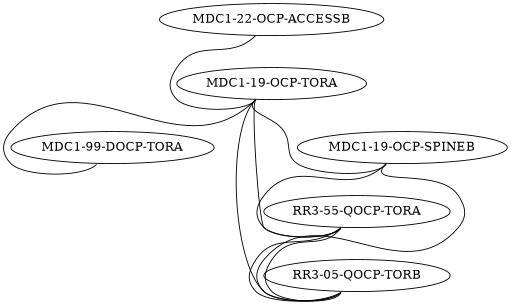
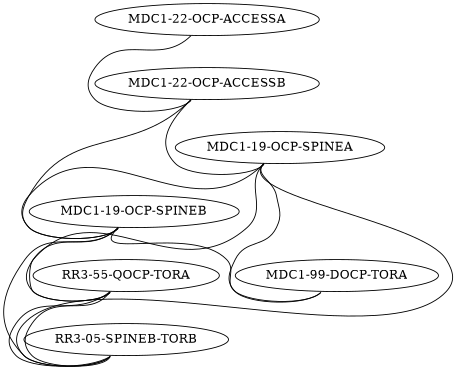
  graph {
    node [config="./helper_scripts/extra_switch_config.sh" function=leaf playbook="provision.yml"]
    edge [headport=swp49 tailport=swp29]
    n1 [label="MDC1-99-DOCP-TORA"]
    n2 [label="RR3-55-QOCP-TORA"]
-   "RR3-05-QOCP-TORB"
-   "MDC1-19-OCP-SPINEA" [function=spine label="MDC1-19-OCP-TORA"]
+   "RR3-05-QOCP-TORB" [label="RR3-05-SPINEB-TORB"]
+   "MDC1-19-OCP-SPINEA" [function=spine]
    "MDC1-19-OCP-SPINEB" [function=spine]
+   "MDC1-22-OCP-ACCESSA" [function=exit]
    "MDC1-22-OCP-ACCESSB" [function=exit]
    n2 -- "RR3-05-QOCP-TORB" [headport=swp51 tailport=swp51]
    n2 -- "RR3-05-QOCP-TORB" [headport=swp52 tailport=swp52]
    "MDC1-19-OCP-SPINEA" -- n1
    "MDC1-19-OCP-SPINEA" -- n2 [tailport=swp27]
    "MDC1-19-OCP-SPINEA" -- "RR3-05-QOCP-TORB" [tailport=swp28]
    "MDC1-19-OCP-SPINEA" -- "MDC1-19-OCP-SPINEB" [headport=swp1 tailport=swp1]
+   "MDC1-19-OCP-SPINEB" -- n1 [headport=swp50]
    "MDC1-19-OCP-SPINEB" -- n2 [headport=swp50 tailport=swp27]
    "MDC1-19-OCP-SPINEB" -- "RR3-05-QOCP-TORB" [headport=swp50 tailport=swp28]
+   "MDC1-22-OCP-ACCESSA" -- "MDC1-22-OCP-ACCESSB" [headport=swp1 tailport=swp1]
    "MDC1-22-OCP-ACCESSB" -- "MDC1-19-OCP-SPINEA" [headport=swp32 tailport=swp49]
+   "MDC1-22-OCP-ACCESSB" -- "MDC1-19-OCP-SPINEB" [headport=swp32 tailport=swp50]
  }
